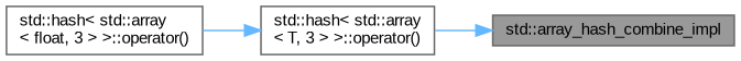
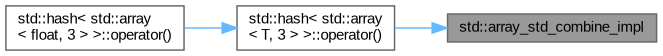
  digraph {
    fontname="Liberation Sans"
    rankdir=RL
    node [color=grey40 fillcolor=white fontname="Liberation Sans" fontsize=10 shape=box style=filled]
    edge [color=steelblue1 dir=back fontname="Liberation Sans" fontsize=10 labelfontname=Helvetica labelfontsize=10 style=solid]
-   n1 [color=gray40 fillcolor=grey60 fontcolor=black height=0.2 label="std::array_hash_combine_impl" width=0.4]
+   n1 [color=gray40 fillcolor=grey60 fontcolor=black height=0.2 label="std::array_std_combine_impl" width=0.4]
    n2 [height=0.2 label="std::hash\< std::array\l\< T, 3 \> \>::operator()" width=0.4]
    n3 [height=0.2 label="std::hash\< std::array\l\< float, 3 \> \>::operator()" width=0.4]
    n1 -> n2
    n2 -> n3
  }
